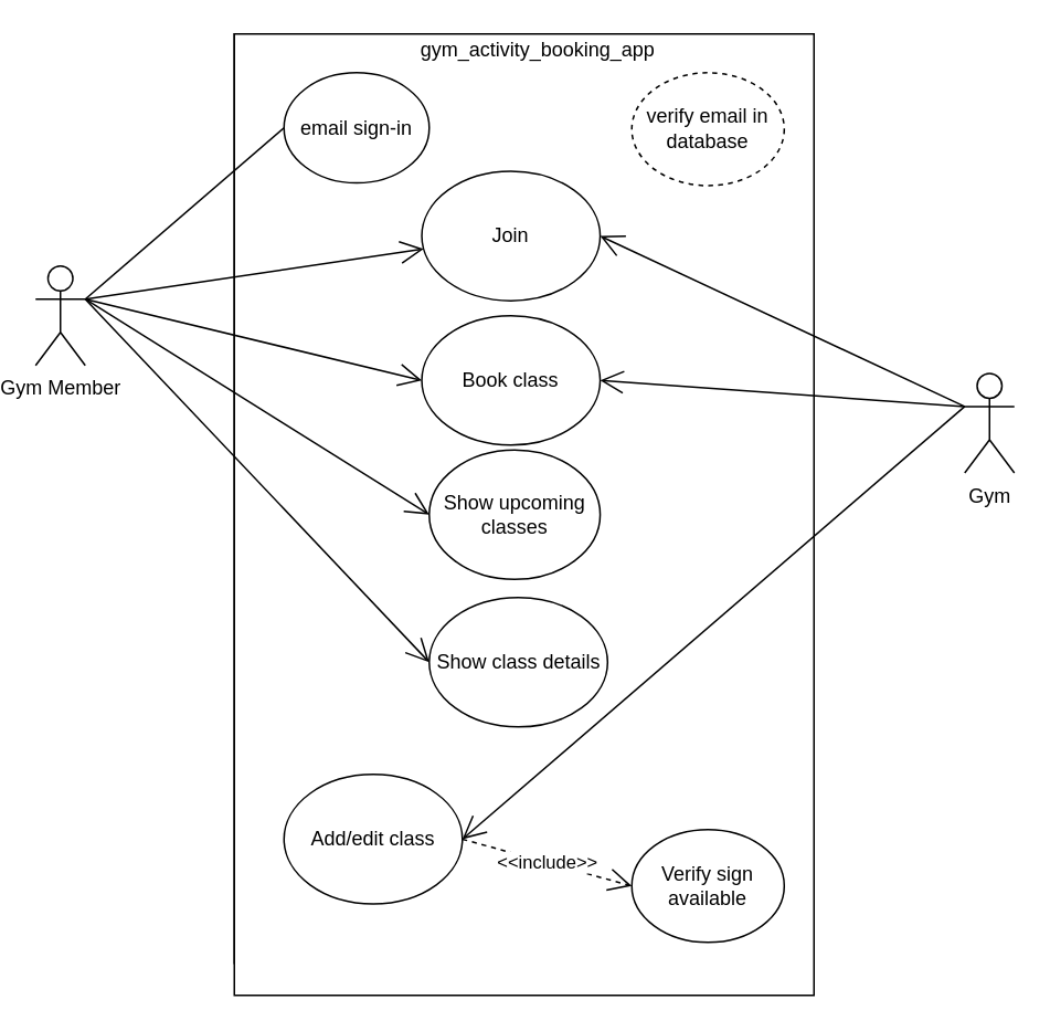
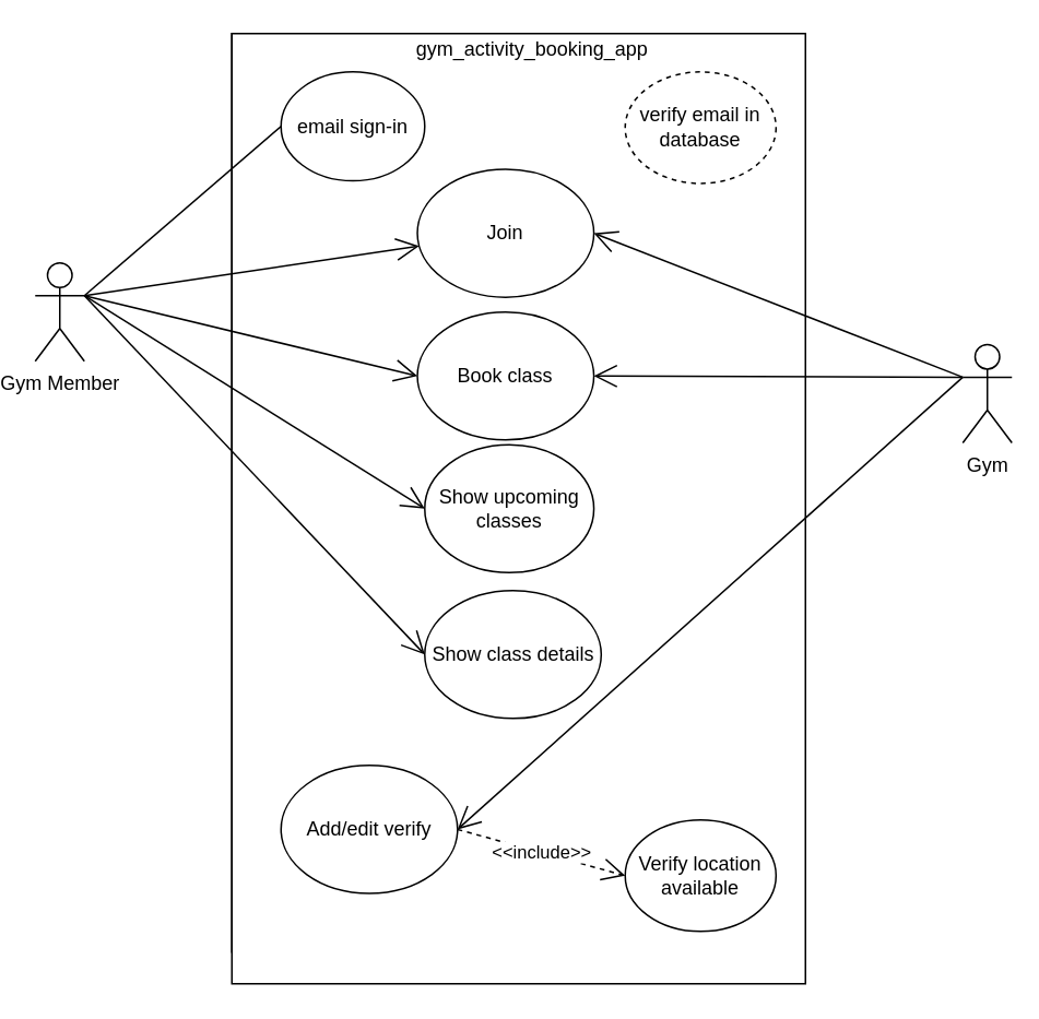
  <mxCell id="0" />
  <mxCell id="1" parent="0" />
  <mxCell id="2" value="Gym Member" style="shape=umlActor;verticalLabelPosition=bottom;verticalAlign=top;html=1;outlineConnect=0;" parent="1" vertex="1"><mxGeometry x="20" y="160" width="30" height="60" as="geometry" /></mxCell>
  <mxCell id="3" value="" style="group" parent="1" vertex="1" connectable="0"><mxGeometry x="140" y="20" width="350" height="580" as="geometry" /></mxCell>
  <mxCell id="4" value="" style="rounded=0;whiteSpace=wrap;html=1;" parent="3" vertex="1"><mxGeometry width="350" height="560.667" as="geometry" /></mxCell>
  <mxCell id="5" value="gym_activity_booking_app" style="text;html=1;align=center;verticalAlign=middle;resizable=0;points=[];autosize=1;strokeColor=none;" parent="3" vertex="1"><mxGeometry x="103.205" width="160" height="20" as="geometry" /></mxCell>
  <mxCell id="6" value="Join" style="ellipse;whiteSpace=wrap;html=1;" parent="3" vertex="1"><mxGeometry x="98.718" y="43.5" width="107.692" height="75.477" as="geometry" /></mxCell>
  <mxCell id="7" value="Book class" style="ellipse;whiteSpace=wrap;html=1;" parent="3" vertex="1"><mxGeometry x="98.718" y="125.667" width="107.692" height="75.468" as="geometry" /></mxCell>
  <mxCell id="8" value="Show upcoming classes" style="ellipse;whiteSpace=wrap;html=1;" parent="3" vertex="1"><mxGeometry x="98.718" y="212.667" width="107.692" height="75.468" as="geometry" /></mxCell>
  <mxCell id="9" value="Show class details" style="ellipse;whiteSpace=wrap;html=1;" parent="3" vertex="1"><mxGeometry x="98.718" y="299.667" width="107.692" height="75.468" as="geometry" /></mxCell>
  <mxCell id="10" value="" style="group" parent="3" vertex="1" connectable="0"><mxGeometry width="350" height="580" as="geometry" /></mxCell>
  <mxCell id="11" value="" style="rounded=0;whiteSpace=wrap;html=1;" parent="10" vertex="1"><mxGeometry width="350" height="580" as="geometry" /></mxCell>
  <mxCell id="12" value="gym_activity_booking_app" style="text;html=1;align=center;verticalAlign=middle;resizable=0;points=[];autosize=1;strokeColor=none;" parent="10" vertex="1"><mxGeometry x="103.205" width="160" height="20" as="geometry" /></mxCell>
  <mxCell id="13" value="Join" style="ellipse;whiteSpace=wrap;html=1;" parent="10" vertex="1"><mxGeometry x="113.198" y="82.857" width="107.692" height="78.08" as="geometry" /></mxCell>
  <mxCell id="14" value="Book class" style="ellipse;whiteSpace=wrap;html=1;" parent="10" vertex="1"><mxGeometry x="113.198" y="170.001" width="107.692" height="78.07" as="geometry" /></mxCell>
  <mxCell id="15" value="Show upcoming classes" style="ellipse;whiteSpace=wrap;html=1;" parent="10" vertex="1"><mxGeometry x="117.69" y="250.96" width="103.2" height="78.07" as="geometry" /></mxCell>
  <mxCell id="16" value="Show class details" style="ellipse;whiteSpace=wrap;html=1;" parent="10" vertex="1"><mxGeometry x="117.688" y="340.0" width="107.692" height="78.07" as="geometry" /></mxCell>
- <mxCell id="17" value="Add/edit class" style="ellipse;whiteSpace=wrap;html=1;" parent="10" vertex="1"><mxGeometry x="30.002" y="446.732" width="107.692" height="78.07" as="geometry" /></mxCell>
- <mxCell id="18" value="Verify sign available" style="ellipse;whiteSpace=wrap;html=1;" parent="10" vertex="1"><mxGeometry x="240" y="480" width="92.05" height="68.07" as="geometry" /></mxCell>
+ <mxCell id="17" value="Add/edit verify" style="ellipse;whiteSpace=wrap;html=1;" parent="10" vertex="1"><mxGeometry x="30.002" y="446.732" width="107.692" height="78.07" as="geometry" /></mxCell>
+ <mxCell id="18" value="Verify location available" style="ellipse;whiteSpace=wrap;html=1;" parent="10" vertex="1"><mxGeometry x="240" y="480" width="92.05" height="68.07" as="geometry" /></mxCell>
  <mxCell id="19" value="&amp;lt;&amp;lt;include&amp;gt;&amp;gt;" style="endArrow=open;endSize=12;dashed=1;html=1;exitX=1;exitY=0.5;exitDx=0;exitDy=0;entryX=0;entryY=0.5;entryDx=0;entryDy=0;" parent="10" source="17" target="18" edge="1"><mxGeometry width="160" relative="1" as="geometry"><mxPoint x="197.436" y="425.333" as="sourcePoint" /><mxPoint x="341.026" y="425.333" as="targetPoint" /></mxGeometry></mxCell>
  <mxCell id="20" value="email sign-in" style="ellipse;whiteSpace=wrap;html=1;" parent="10" vertex="1"><mxGeometry x="30" y="23.42" width="87.69" height="66.49" as="geometry" /></mxCell>
  <mxCell id="21" value="verify email in database" style="ellipse;whiteSpace=wrap;html=1;dashed=1;" parent="10" vertex="1"><mxGeometry x="240" y="23.42" width="92.05" height="68.07" as="geometry" /></mxCell>
- <mxCell id="22" value="Gym" style="shape=umlActor;verticalLabelPosition=bottom;verticalAlign=top;html=1;outlineConnect=0;" parent="1" vertex="1"><mxGeometry x="581" y="224.8" width="30" height="60" as="geometry" /></mxCell>
+ <mxCell id="22" value="Gym" style="shape=umlActor;verticalLabelPosition=bottom;verticalAlign=top;html=1;outlineConnect=0;" parent="1" vertex="1"><mxGeometry x="586" y="209.8" width="30" height="60" as="geometry" /></mxCell>
  <mxCell id="23" value="" style="endArrow=open;endFill=1;endSize=12;html=1;exitX=1;exitY=0.333;exitDx=0;exitDy=0;exitPerimeter=0;" parent="1" source="2" target="13" edge="1"><mxGeometry width="160" relative="1" as="geometry"><mxPoint x="80" y="170" as="sourcePoint" /><mxPoint x="240" y="170" as="targetPoint" /></mxGeometry></mxCell>
  <mxCell id="24" value="" style="endArrow=open;endFill=1;endSize=12;html=1;exitX=1;exitY=0.333;exitDx=0;exitDy=0;exitPerimeter=0;entryX=0;entryY=0.5;entryDx=0;entryDy=0;" parent="1" source="2" target="14" edge="1"><mxGeometry width="160" relative="1" as="geometry"><mxPoint x="80" y="303.43" as="sourcePoint" /><mxPoint x="281.733" y="270.004" as="targetPoint" /></mxGeometry></mxCell>
  <mxCell id="25" value="" style="endArrow=open;endFill=1;endSize=12;html=1;entryX=0;entryY=0.5;entryDx=0;entryDy=0;" parent="1" target="16" edge="1"><mxGeometry width="160" relative="1" as="geometry"><mxPoint x="50" y="180" as="sourcePoint" /><mxPoint x="240" y="407.967" as="targetPoint" /></mxGeometry></mxCell>
  <mxCell id="26" value="" style="endArrow=open;endFill=1;endSize=12;html=1;exitX=0;exitY=0.333;exitDx=0;exitDy=0;exitPerimeter=0;entryX=1;entryY=0.5;entryDx=0;entryDy=0;" parent="1" source="22" target="14" edge="1"><mxGeometry width="160" relative="1" as="geometry"><mxPoint x="600" y="190" as="sourcePoint" /><mxPoint x="760" y="190" as="targetPoint" /></mxGeometry></mxCell>
  <mxCell id="27" value="" style="endArrow=open;endFill=1;endSize=12;html=1;entryX=1;entryY=0.5;entryDx=0;entryDy=0;exitX=0;exitY=0.333;exitDx=0;exitDy=0;exitPerimeter=0;" parent="1" source="22" target="13" edge="1"><mxGeometry width="160" relative="1" as="geometry"><mxPoint x="640" y="290" as="sourcePoint" /><mxPoint x="750" y="190" as="targetPoint" /></mxGeometry></mxCell>
  <mxCell id="28" value="" style="endArrow=open;endFill=1;endSize=12;html=1;exitX=0;exitY=0.333;exitDx=0;exitDy=0;exitPerimeter=0;entryX=1;entryY=0.5;entryDx=0;entryDy=0;" parent="1" source="22" target="17" edge="1"><mxGeometry width="160" relative="1" as="geometry"><mxPoint x="590" y="410" as="sourcePoint" /><mxPoint x="750" y="410" as="targetPoint" /></mxGeometry></mxCell>
  <mxCell id="29" value="" style="endArrow=open;endFill=1;endSize=12;html=1;entryX=0;entryY=0.5;entryDx=0;entryDy=0;exitX=1;exitY=0.333;exitDx=0;exitDy=0;exitPerimeter=0;" parent="1" source="2" target="15" edge="1"><mxGeometry width="160" relative="1" as="geometry"><mxPoint x="59.231" y="156.5" as="sourcePoint" /><mxPoint x="256.667" y="308.607" as="targetPoint" /></mxGeometry></mxCell>
  <mxCell id="30" value="" style="endArrow=none;endFill=1;endSize=12;html=1;exitX=1;exitY=0.333;exitDx=0;exitDy=0;exitPerimeter=0;entryX=0;entryY=0.5;entryDx=0;entryDy=0;" parent="1" source="2" target="20" edge="1"><mxGeometry width="160" relative="1" as="geometry"><mxPoint x="-100" y="100.43" as="sourcePoint" /><mxPoint x="104.247" y="69.995" as="targetPoint" /></mxGeometry></mxCell>
